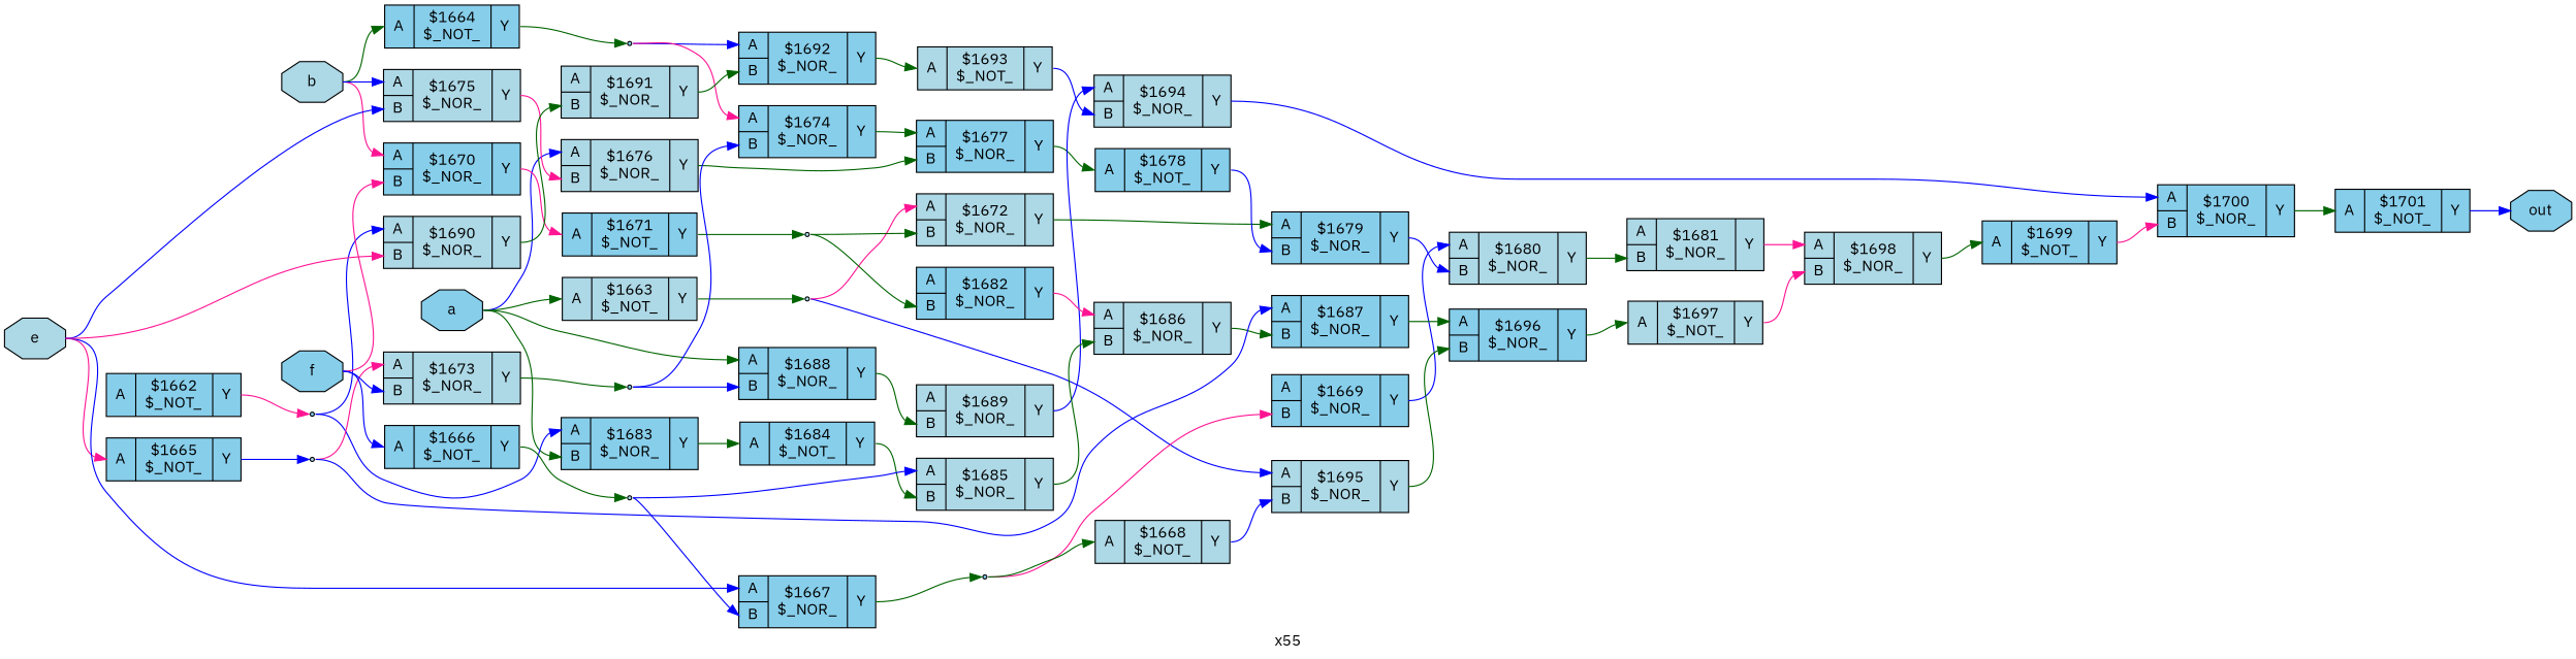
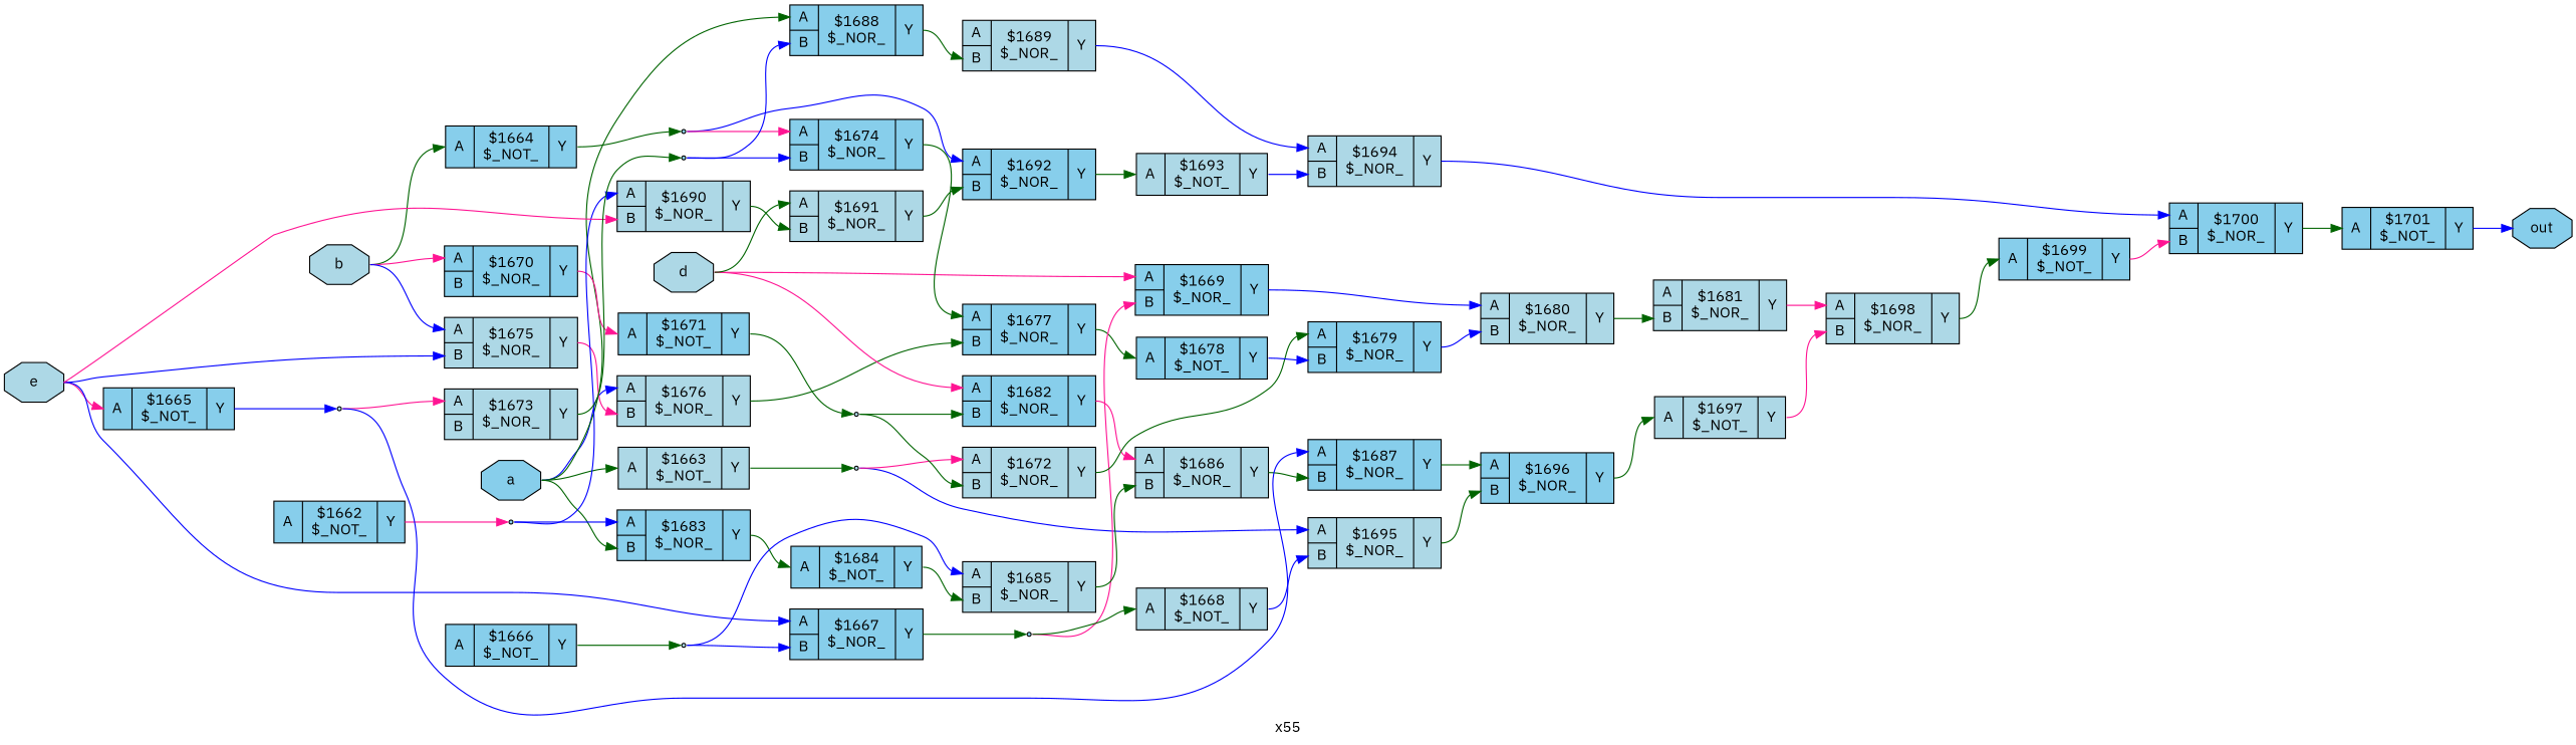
  digraph {
    fontname="IBM Plex Sans"
    label=x55
    rankdir=LR
    remincross=true
    node [fillcolor=skyblue fontname="IBM Plex Sans" shape=record style=filled]
    edge [color=darkgreen fontname="IBM Plex Sans" headport="p47:w" tailport="p48:e"]
    n40 [color=black fontcolor=black label=a shape=octagon]
    c50 [fillcolor=lightblue label="{{<p47> A}|$1663\n$_NOT_|{<p48> Y}}"]
    c64 [fillcolor=lightblue label="{{<p47> A|<p54> B}|$1676\n$_NOR_|{<p48> Y}}"]
    c71 [label="{{<p47> A|<p54> B}|$1683\n$_NOR_|{<p48> Y}}"]
    c76 [label="{{<p47> A|<p54> B}|$1688\n$_NOR_|{<p48> Y}}"]
    n39 [fillcolor=lightblue shape=point]
    c65 [label="{{<p47> A|<p54> B}|$1677\n$_NOR_|{<p48> Y}}"]
    c72 [label="{{<p47> A}|$1684\n$_NOT_|{<p48> Y}}"]
    c77 [fillcolor=lightblue label="{{<p47> A|<p54> B}|$1689\n$_NOR_|{<p48> Y}}"]
    n41 [color=black fillcolor=lightblue fontcolor=black label=b shape=octagon]
    c51 [label="{{<p47> A}|$1664\n$_NOT_|{<p48> Y}}"]
    c58 [label="{{<p47> A|<p54> B}|$1670\n$_NOR_|{<p48> Y}}"]
    c63 [fillcolor=lightblue label="{{<p47> A|<p54> B}|$1675\n$_NOR_|{<p48> Y}}"]
    n1 [shape=point]
    c59 [label="{{<p47> A}|$1671\n$_NOT_|{<p48> Y}}"]
    c49 [label="{{<p47> A}|$1662\n$_NOT_|{<p48> Y}}"]
    n38 [shape=point]
    c69 [fillcolor=lightblue label="{{<p47> A|<p54> B}|$1681\n$_NOR_|{<p48> Y}}"]
    c86 [fillcolor=lightblue label="{{<p47> A|<p54> B}|$1698\n$_NOR_|{<p48> Y}}"]
    c82 [fillcolor=lightblue label="{{<p47> A|<p54> B}|$1694\n$_NOR_|{<p48> Y}}"]
+   n43 [color=black fillcolor=lightblue fontcolor=black label=d shape=octagon]
    c57 [label="{{<p47> A|<p54> B}|$1669\n$_NOR_|{<p48> Y}}"]
    c70 [label="{{<p47> A|<p54> B}|$1682\n$_NOR_|{<p48> Y}}"]
    c79 [fillcolor=lightblue label="{{<p47> A|<p54> B}|$1691\n$_NOR_|{<p48> Y}}"]
    c68 [fillcolor=lightblue label="{{<p47> A|<p54> B}|$1680\n$_NOR_|{<p48> Y}}"]
    c74 [fillcolor=lightblue label="{{<p47> A|<p54> B}|$1686\n$_NOR_|{<p48> Y}}"]
    c80 [label="{{<p47> A|<p54> B}|$1692\n$_NOR_|{<p48> Y}}"]
    n44 [color=black fillcolor=lightblue fontcolor=black label=e shape=octagon]
    c52 [label="{{<p47> A}|$1665\n$_NOT_|{<p48> Y}}"]
    c55 [label="{{<p47> A|<p54> B}|$1667\n$_NOR_|{<p48> Y}}"]
    c78 [fillcolor=lightblue label="{{<p47> A|<p54> B}|$1690\n$_NOR_|{<p48> Y}}"]
    n2 [fillcolor=lightblue shape=point]
    n4 [shape=point]
-   n45 [color=black fontcolor=black label=f shape=octagon]
    c53 [label="{{<p47> A}|$1666\n$_NOT_|{<p48> Y}}"]
    c61 [fillcolor=lightblue label="{{<p47> A|<p54> B}|$1673\n$_NOR_|{<p48> Y}}"]
    n3 [fillcolor=lightblue shape=point]
    n10 [shape=point]
    n46 [color=black fontcolor=black label=out shape=octagon]
    c83 [fillcolor=lightblue label="{{<p47> A|<p54> B}|$1695\n$_NOR_|{<p48> Y}}"]
    c60 [fillcolor=lightblue label="{{<p47> A|<p54> B}|$1672\n$_NOR_|{<p48> Y}}"]
    c62 [label="{{<p47> A|<p54> B}|$1674\n$_NOR_|{<p48> Y}}"]
    c75 [label="{{<p47> A|<p54> B}|$1687\n$_NOR_|{<p48> Y}}"]
    c73 [fillcolor=lightblue label="{{<p47> A|<p54> B}|$1685\n$_NOR_|{<p48> Y}}"]
    c56 [fillcolor=lightblue label="{{<p47> A}|$1668\n$_NOT_|{<p48> Y}}"]
    c84 [label="{{<p47> A|<p54> B}|$1696\n$_NOR_|{<p48> Y}}"]
    n8 [fillcolor=lightblue shape=point]
    c67 [label="{{<p47> A|<p54> B}|$1679\n$_NOR_|{<p48> Y}}"]
    c66 [label="{{<p47> A}|$1678\n$_NOT_|{<p48> Y}}"]
    c87 [label="{{<p47> A}|$1699\n$_NOT_|{<p48> Y}}"]
    c85 [fillcolor=lightblue label="{{<p47> A}|$1697\n$_NOT_|{<p48> Y}}"]
    c88 [label="{{<p47> A|<p54> B}|$1700\n$_NOR_|{<p48> Y}}"]
    c81 [fillcolor=lightblue label="{{<p47> A}|$1693\n$_NOT_|{<p48> Y}}"]
    c89 [label="{{<p47> A}|$1701\n$_NOT_|{<p48> Y}}"]
    n40 -> c50 [tailport=e]
    n40 -> c64 [color=blue tailport=e]
    n40 -> c71 [headport="p54:w" tailport=e]
    n40 -> c76 [tailport=e]
    c50 -> n39 [headport=w]
    c64 -> c65 [headport="p54:w"]
    c71 -> c72
    c76 -> c77 [headport="p54:w"]
    n39 -> c83 [color=blue tailport=e]
    n39 -> c60 [color=deeppink tailport=e]
    c65 -> c66
    c72 -> c73 [headport="p54:w"]
    c77 -> c82 [color=blue]
    n41 -> c51 [tailport=e]
    n41 -> c58 [color=deeppink tailport=e]
    n41 -> c63 [color=blue tailport=e]
    c51 -> n1 [headport=w]
    c58 -> c59 [color=deeppink]
    c63 -> c64 [color=deeppink headport="p54:w"]
    n1 -> c80 [color=blue tailport=e]
    n1 -> c62 [color=deeppink tailport=e]
    c59 -> n8 [headport=w]
    c49 -> n38 [color=deeppink headport=w]
    n38 -> c71 [color=blue tailport=e]
    n38 -> c78 [color=blue tailport=e]
    c69 -> c86 [color=deeppink]
    c86 -> c87
    c82 -> c88 [color=blue]
+   n43 -> c57 [color=deeppink tailport=e]
+   n43 -> c70 [color=deeppink tailport=e]
+   n43 -> c79 [tailport=e]
    c57 -> c68 [color=blue]
    c70 -> c74 [color=deeppink]
    c79 -> c80 [headport="p54:w"]
    c68 -> c69 [headport="p54:w"]
    c74 -> c75 [headport="p54:w"]
    c80 -> c81
    n44 -> c63 [color=blue headport="p54:w" tailport=e]
    n44 -> c52 [color=deeppink tailport=e]
    n44 -> c55 [color=blue tailport=e]
    n44 -> c78 [color=deeppink headport="p54:w" tailport=e]
    c52 -> n2 [color=blue headport=w]
    c55 -> n4 [headport=w]
    c78 -> c79 [headport="p54:w"]
    n2 -> c61 [color=deeppink tailport=e]
    n2 -> c75 [color=blue tailport=e]
    n4 -> c57 [color=deeppink headport="p54:w" tailport=e]
    n4 -> c56 [tailport=e]
-   n45 -> c58 [color=deeppink headport="p54:w" tailport=e]
-   n45 -> c53 [color=blue tailport=e]
-   n45 -> c61 [color=blue headport="p54:w" tailport=e]
    c53 -> n3 [headport=w]
    c61 -> n10 [headport=w]
    n3 -> c55 [color=blue headport="p54:w" tailport=e]
    n3 -> c73 [color=blue tailport=e]
    n10 -> c76 [color=blue headport="p54:w" tailport=e]
    n10 -> c62 [color=blue headport="p54:w" tailport=e]
    c83 -> c84 [headport="p54:w"]
    c60 -> c67
    c62 -> c65
    c75 -> c84
    c73 -> c74 [headport="p54:w"]
    c56 -> c83 [color=blue headport="p54:w"]
    c84 -> c85
    n8 -> c70 [headport="p54:w" tailport=e]
    n8 -> c60 [headport="p54:w" tailport=e]
    c67 -> c68 [color=blue headport="p54:w"]
    c66 -> c67 [color=blue headport="p54:w"]
    c87 -> c88 [color=deeppink headport="p54:w"]
    c85 -> c86 [color=deeppink headport="p54:w"]
    c88 -> c89
    c81 -> c82 [color=blue headport="p54:w"]
    c89 -> n46 [color=blue headport=w]
  }
